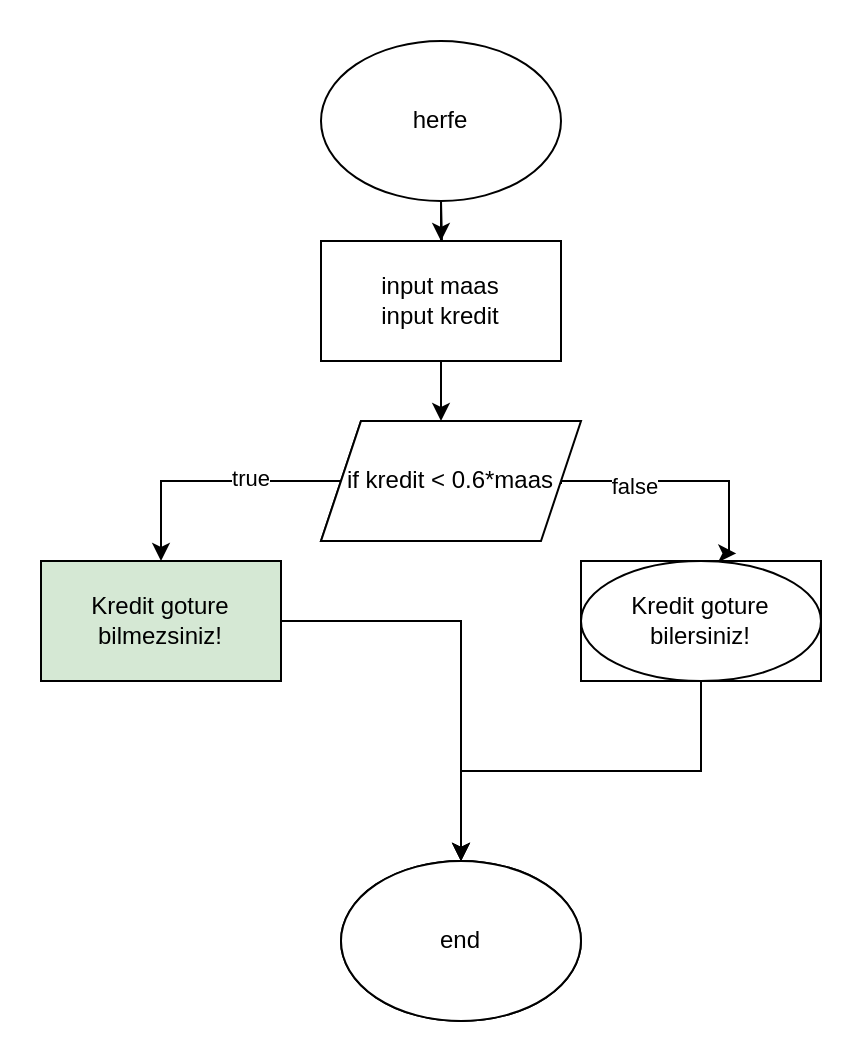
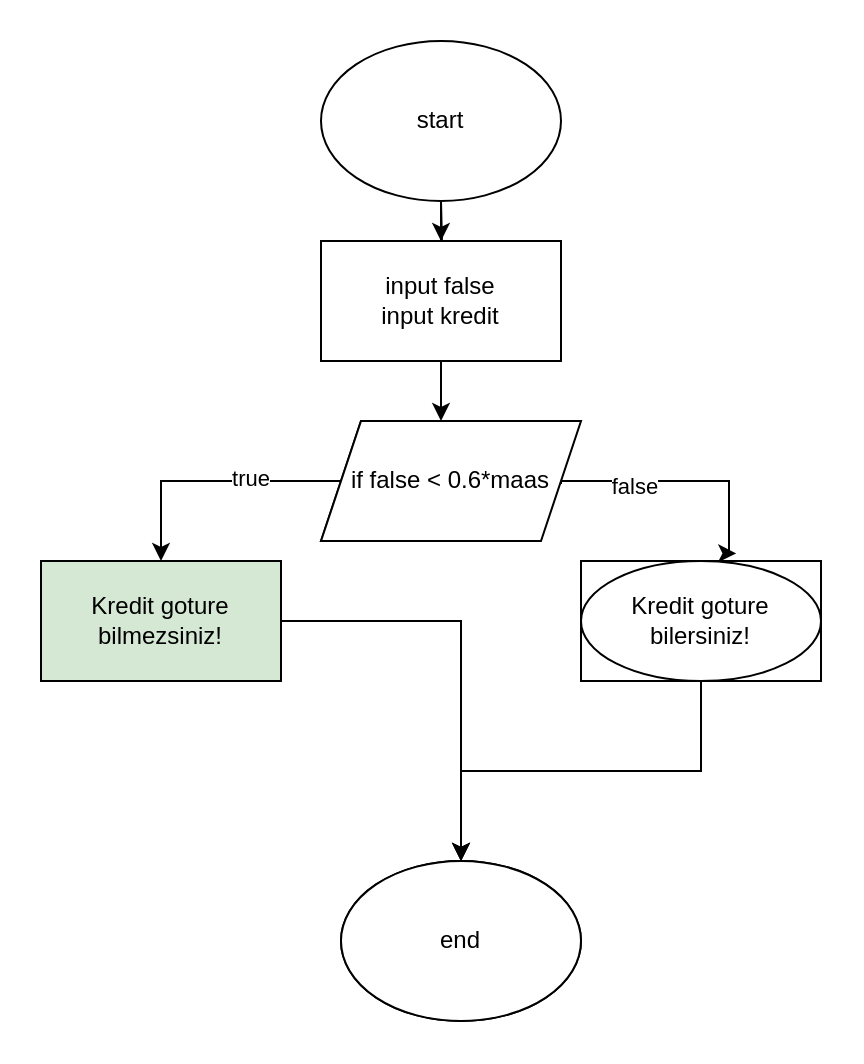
  <mxCell id="0" />
  <mxCell id="1" parent="0" />
  <mxCell id="2" value="" style="edgeStyle=orthogonalEdgeStyle;rounded=0;orthogonalLoop=1;jettySize=auto;html=1;" edge="1" parent="1" source="3" target="11"><mxGeometry relative="1" as="geometry" /></mxCell>
- <mxCell id="3" value="herfe" style="ellipse;whiteSpace=wrap;html=1;" vertex="1" parent="1"><mxGeometry x="160" y="20" width="120" height="80" as="geometry" /></mxCell>
+ <mxCell id="3" value="start" style="ellipse;whiteSpace=wrap;html=1;" vertex="1" parent="1"><mxGeometry x="160" y="20" width="120" height="80" as="geometry" /></mxCell>
  <mxCell id="4" value="end" style="ellipse;whiteSpace=wrap;html=1;" vertex="1" parent="1"><mxGeometry x="170" y="430" width="120" height="80" as="geometry" /></mxCell>
  <mxCell id="5" style="edgeStyle=orthogonalEdgeStyle;rounded=0;orthogonalLoop=1;jettySize=auto;html=1;entryX=0.5;entryY=0;entryDx=0;entryDy=0;" edge="1" parent="1" source="9" target="12"><mxGeometry relative="1" as="geometry" /></mxCell>
  <mxCell id="6" value="true" style="edgeLabel;html=1;align=center;verticalAlign=middle;resizable=0;points=[];" vertex="1" connectable="0" parent="5"><mxGeometry x="-0.292" y="-2" relative="1" as="geometry"><mxPoint as="offset" /></mxGeometry></mxCell>
  <mxCell id="7" style="edgeStyle=orthogonalEdgeStyle;rounded=0;orthogonalLoop=1;jettySize=auto;html=1;exitX=1;exitY=0.75;exitDx=0;exitDy=0;entryX=0.647;entryY=-0.063;entryDx=0;entryDy=0;entryPerimeter=0;" edge="1" parent="1" target="22"><mxGeometry relative="1" as="geometry"><mxPoint x="280.004" y="241.538" as="sourcePoint" /><mxPoint x="363.85" y="270" as="targetPoint" /><Array as="points"><mxPoint x="280" y="240" /><mxPoint x="364" y="240" /><mxPoint x="364" y="276" /></Array></mxGeometry></mxCell>
  <mxCell id="8" value="false" style="edgeLabel;html=1;align=center;verticalAlign=middle;resizable=0;points=[];" vertex="1" connectable="0" parent="7"><mxGeometry x="-0.398" y="-2" relative="1" as="geometry"><mxPoint as="offset" /></mxGeometry></mxCell>
  <mxCell id="9" value="num &amp;gt;= 1&lt;div&gt;&amp;amp;&amp;amp;&lt;/div&gt;&lt;div&gt;num &amp;lt;=99&lt;/div&gt;" style="shape=parallelogram;perimeter=parallelogramPerimeter;whiteSpace=wrap;html=1;fixedSize=1;" vertex="1" parent="1"><mxGeometry x="160" y="210" width="120" height="60" as="geometry" /></mxCell>
  <mxCell id="10" value="" style="edgeStyle=orthogonalEdgeStyle;rounded=0;orthogonalLoop=1;jettySize=auto;html=1;" edge="1" parent="1" source="11" target="9"><mxGeometry relative="1" as="geometry" /></mxCell>
  <mxCell id="11" value="input num" style="rounded=0;whiteSpace=wrap;html=1;" vertex="1" parent="1"><mxGeometry x="160" y="120" width="120" height="60" as="geometry" /></mxCell>
  <mxCell id="12" value="&lt;span style=&quot;font-weight: normal;&quot;&gt;reqemi herfe ceviririk&lt;/span&gt;" style="rounded=0;whiteSpace=wrap;html=1;fontStyle=1" vertex="1" parent="1"><mxGeometry x="20" y="280" width="120" height="60" as="geometry" /></mxCell>
  <mxCell id="13" style="edgeStyle=orthogonalEdgeStyle;rounded=0;orthogonalLoop=1;jettySize=auto;html=1;exitX=0.5;exitY=1;exitDx=0;exitDy=0;entryX=0.5;entryY=0;entryDx=0;entryDy=0;" edge="1" parent="1" source="14" target="4"><mxGeometry relative="1" as="geometry" /></mxCell>
  <mxCell id="14" value="sehv mesaji" style="rounded=0;whiteSpace=wrap;html=1;" vertex="1" parent="1"><mxGeometry x="290" y="280" width="120" height="60" as="geometry" /></mxCell>
  <mxCell id="15" value="" style="edgeStyle=orthogonalEdgeStyle;rounded=0;orthogonalLoop=1;jettySize=auto;html=1;" edge="1" parent="1" target="18"><mxGeometry relative="1" as="geometry"><mxPoint x="220" y="100" as="sourcePoint" /></mxGeometry></mxCell>
  <mxCell id="16" value="end" style="ellipse;whiteSpace=wrap;html=1;" vertex="1" parent="1"><mxGeometry x="170" y="430" width="120" height="80" as="geometry" /></mxCell>
- <mxCell id="17" value="if kredit &amp;lt; 0.6*maas" style="shape=parallelogram;perimeter=parallelogramPerimeter;whiteSpace=wrap;html=1;fixedSize=1;" vertex="1" parent="1"><mxGeometry x="160" y="210" width="130" height="60" as="geometry" /></mxCell>
- <mxCell id="18" value="input maas&lt;div&gt;input kredit&lt;/div&gt;" style="rounded=0;whiteSpace=wrap;html=1;" vertex="1" parent="1"><mxGeometry x="160" y="120" width="120" height="60" as="geometry" /></mxCell>
+ <mxCell id="17" value="if false &amp;lt; 0.6*maas" style="shape=parallelogram;perimeter=parallelogramPerimeter;whiteSpace=wrap;html=1;fixedSize=1;" vertex="1" parent="1"><mxGeometry x="160" y="210" width="130" height="60" as="geometry" /></mxCell>
+ <mxCell id="18" value="input false&lt;div&gt;input kredit&lt;/div&gt;" style="rounded=0;whiteSpace=wrap;html=1;" vertex="1" parent="1"><mxGeometry x="160" y="120" width="120" height="60" as="geometry" /></mxCell>
  <mxCell id="19" style="edgeStyle=orthogonalEdgeStyle;rounded=0;orthogonalLoop=1;jettySize=auto;html=1;" edge="1" parent="1" source="20" target="16"><mxGeometry relative="1" as="geometry" /></mxCell>
  <mxCell id="20" value="&lt;span style=&quot;font-weight: 400;&quot;&gt;Kredit goture bilmezsiniz!&lt;/span&gt;" style="rounded=0;whiteSpace=wrap;html=1;fontStyle=1;fillColor=#d5e8d4;" vertex="1" parent="1"><mxGeometry x="20" y="280" width="120" height="60" as="geometry" /></mxCell>
  <mxCell id="21" style="edgeStyle=orthogonalEdgeStyle;rounded=0;orthogonalLoop=1;jettySize=auto;html=1;exitX=0.5;exitY=1;exitDx=0;exitDy=0;entryX=0.5;entryY=0;entryDx=0;entryDy=0;" edge="1" parent="1" source="22" target="16"><mxGeometry relative="1" as="geometry" /></mxCell>
  <mxCell id="22" value="Kredit goture bilersiniz!" style="ellipse;whiteSpace=wrap;html=1;" vertex="1" parent="1"><mxGeometry x="290" y="280" width="120" height="60" as="geometry" /></mxCell>
